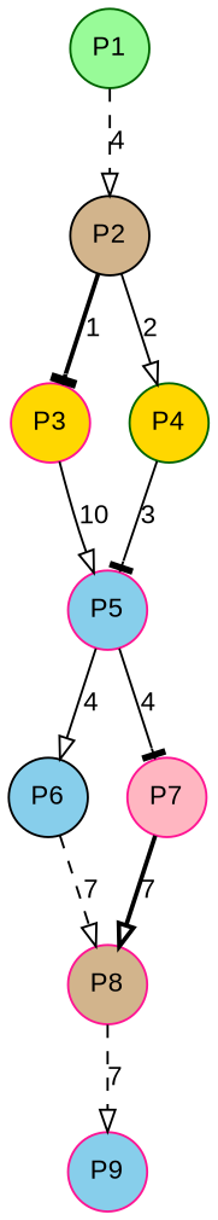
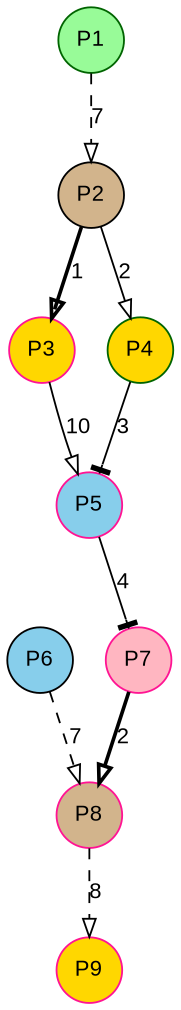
  digraph {
    rankdir=TB
    splines=true
    node [color=deeppink fillcolor=skyblue fixedsize=true fontcolor=black fontname=arial fontsize=12 margin=0 shape=circle style=filled]
    edge [arrowhead=onormal fontcolor=black fontname=arial fontsize=12 margin=0 style=solid]
    n1 [color=darkgreen fillcolor=palegreen label=P1 width=0.5]
    n2 [color=black fillcolor=tan label=P2 width=0.5]
    n3 [fillcolor=gold label=P3 width=0.5]
    n4 [color=darkgreen fillcolor=gold label=P4 width=0.5]
    n5 [label=P5 width=0.5]
    n6 [color=black label=P6 width=0.5]
    n7 [fillcolor=lightpink label=P7 width=0.5]
    n8 [fillcolor=tan label=P8 width=0.5]
-   n9 [label=P9 width=0.5]
+   n9 [fillcolor=gold label=P9 width=0.5]
    subgraph sub_1 {
      rank=same
      n1
    }
    subgraph sub_2 {
      rank=same
      n2
    }
    subgraph sub_3 {
      rank=same
      n3
      n4
    }
    subgraph sub_4 {
      rank=same
      n5
    }
    subgraph sub_5 {
      rank=same
      n6
      n7
    }
    subgraph sub_6 {
      rank=same
      n8
    }
    subgraph sub_7 {
      rank=same
      n9
    }
-   n1 -> n2 [label=4 style=dashed]
-   n2 -> n3 [arrowhead=tee label=1 style=bold]
+   n1 -> n2 [label=7 style=dashed]
+   n2 -> n3 [label=1 style=bold]
    n2 -> n4 [label=2]
    n3 -> n5 [label=10]
    n4 -> n5 [arrowhead=tee label=3]
-   n5 -> n6 [label=4]
    n5 -> n7 [arrowhead=tee label=4]
    n6 -> n8 [label=7 style=dashed]
-   n7 -> n8 [label=7 style=bold]
-   n8 -> n9 [label=7 style=dashed]
+   n7 -> n8 [label=2 style=bold]
+   n8 -> n9 [label=8 style=dashed]
  }
